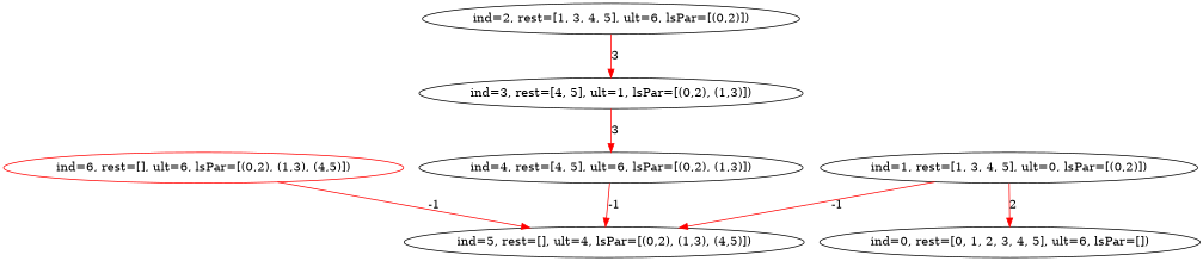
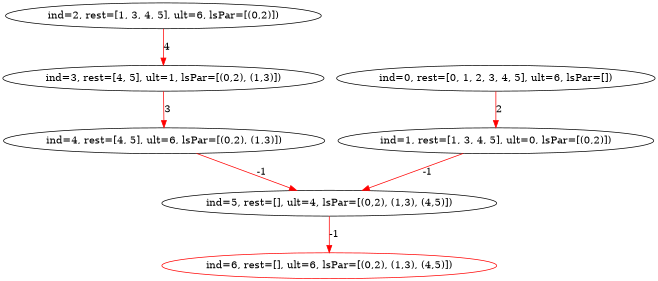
  strict digraph {
    edge [color=red]
    n1 [label="ind=5, rest=[], ult=4, lsPar=[(0,2), (1,3), (4,5)])"]
    n2 [color=red label="ind=6, rest=[], ult=6, lsPar=[(0,2), (1,3), (4,5)])"]
    n3 [label="ind=4, rest=[4, 5], ult=6, lsPar=[(0,2), (1,3)])"]
    n4 [label="ind=3, rest=[4, 5], ult=1, lsPar=[(0,2), (1,3)])"]
    n5 [label="ind=2, rest=[1, 3, 4, 5], ult=6, lsPar=[(0,2)])"]
    n6 [label="ind=1, rest=[1, 3, 4, 5], ult=0, lsPar=[(0,2)])"]
    n7 [label="ind=0, rest=[0, 1, 2, 3, 4, 5], ult=6, lsPar=[])"]
-   n2 -> n1 [label=-1]
+   n1 -> n2 [label=-1]
    n3 -> n1 [label=-1]
    n4 -> n3 [label=3]
-   n5 -> n4 [label=3]
+   n5 -> n4 [label=4]
    n6 -> n1 [label=-1]
-   n6 -> n7 [label=2]
+   n7 -> n6 [label=2]
  }
